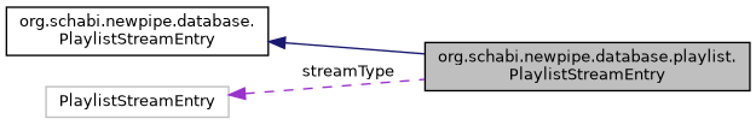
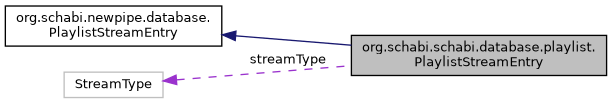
  digraph {
    fontname="DejaVu Sans"
    rankdir=LR
    node [color=black fillcolor=white fontname="DejaVu Sans" fontsize=10 shape=record style=filled]
    edge [dir=back fontname="DejaVu Sans" fontsize=10 labelfontname=Helvetica labelfontsize=10]
-   n1 [fillcolor=grey75 fontcolor=black height=0.2 label="org.schabi.newpipe.database.playlist.\lPlaylistStreamEntry" width=0.4]
+   n1 [fillcolor=grey75 fontcolor=black height=0.2 label="org.schabi.schabi.database.playlist.\lPlaylistStreamEntry" width=0.4]
    n2 [height=0.2 label="org.schabi.newpipe.database.\lPlaylistStreamEntry" width=0.4]
-   n3 [color=grey75 height=0.2 label=PlaylistStreamEntry width=0.4]
+   n3 [color=grey75 height=0.2 label=StreamType width=0.4]
    n2 -> n1 [color=midnightblue style=solid]
    n3 -> n1 [color=darkorchid3 label=" streamType" style=dashed]
  }
